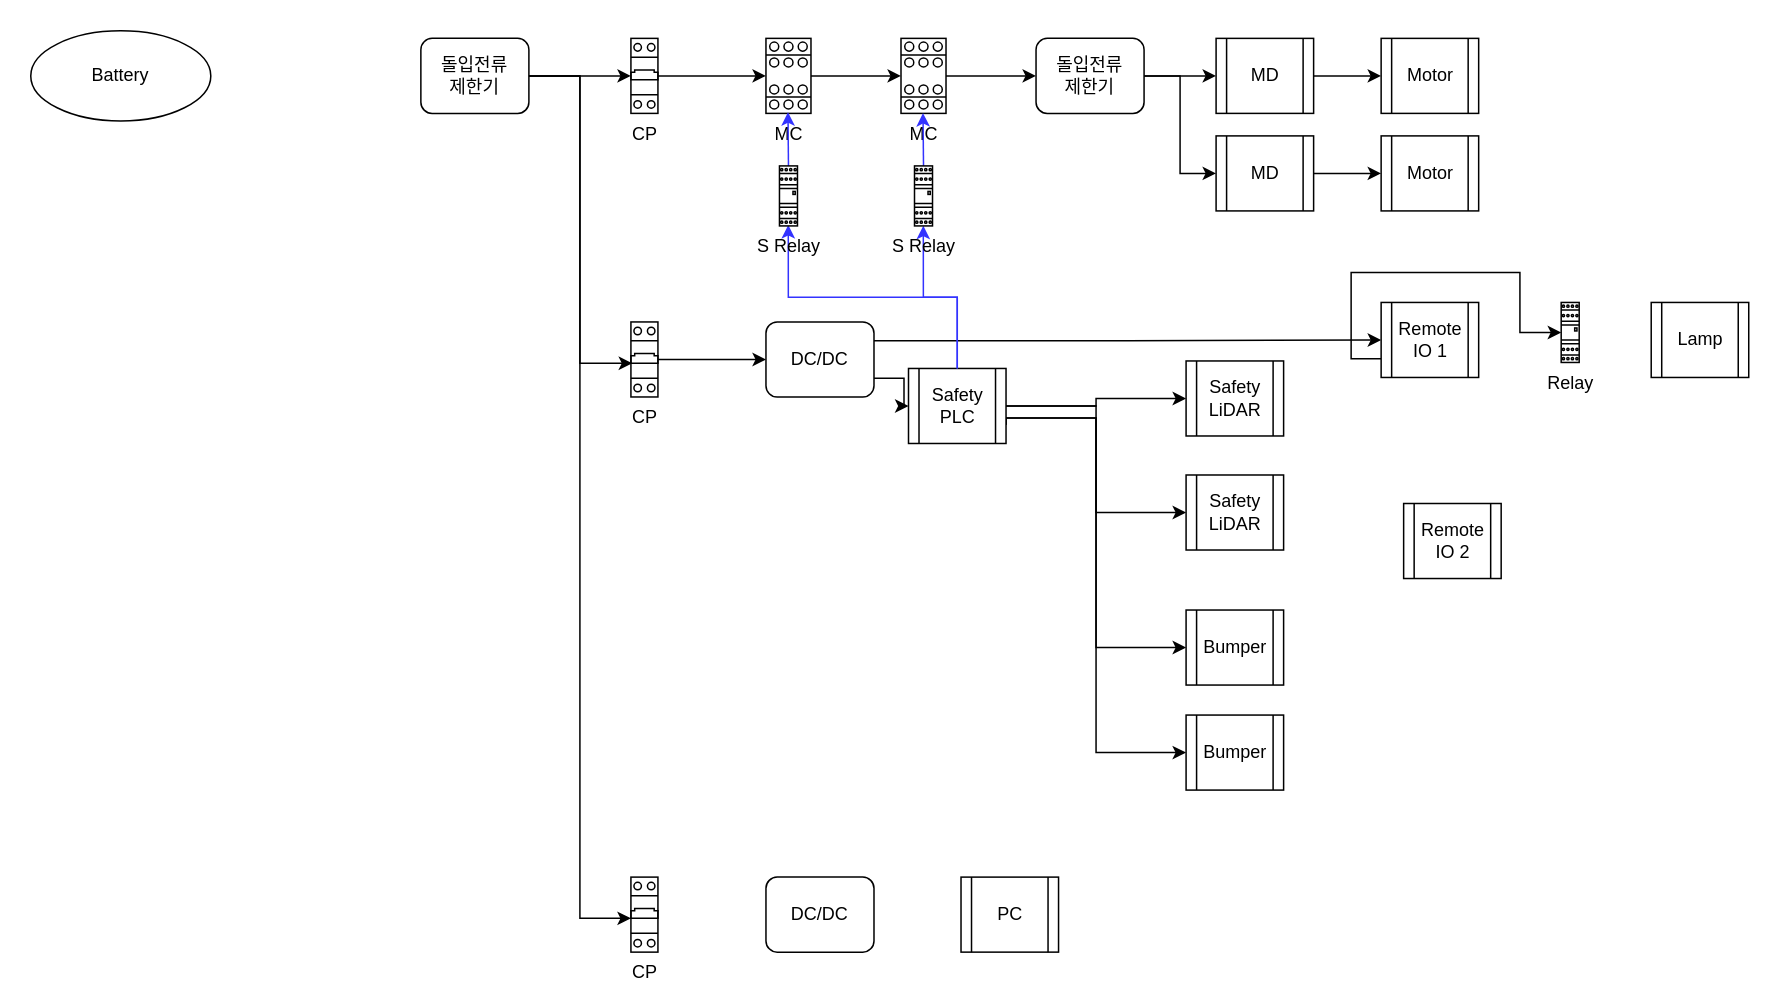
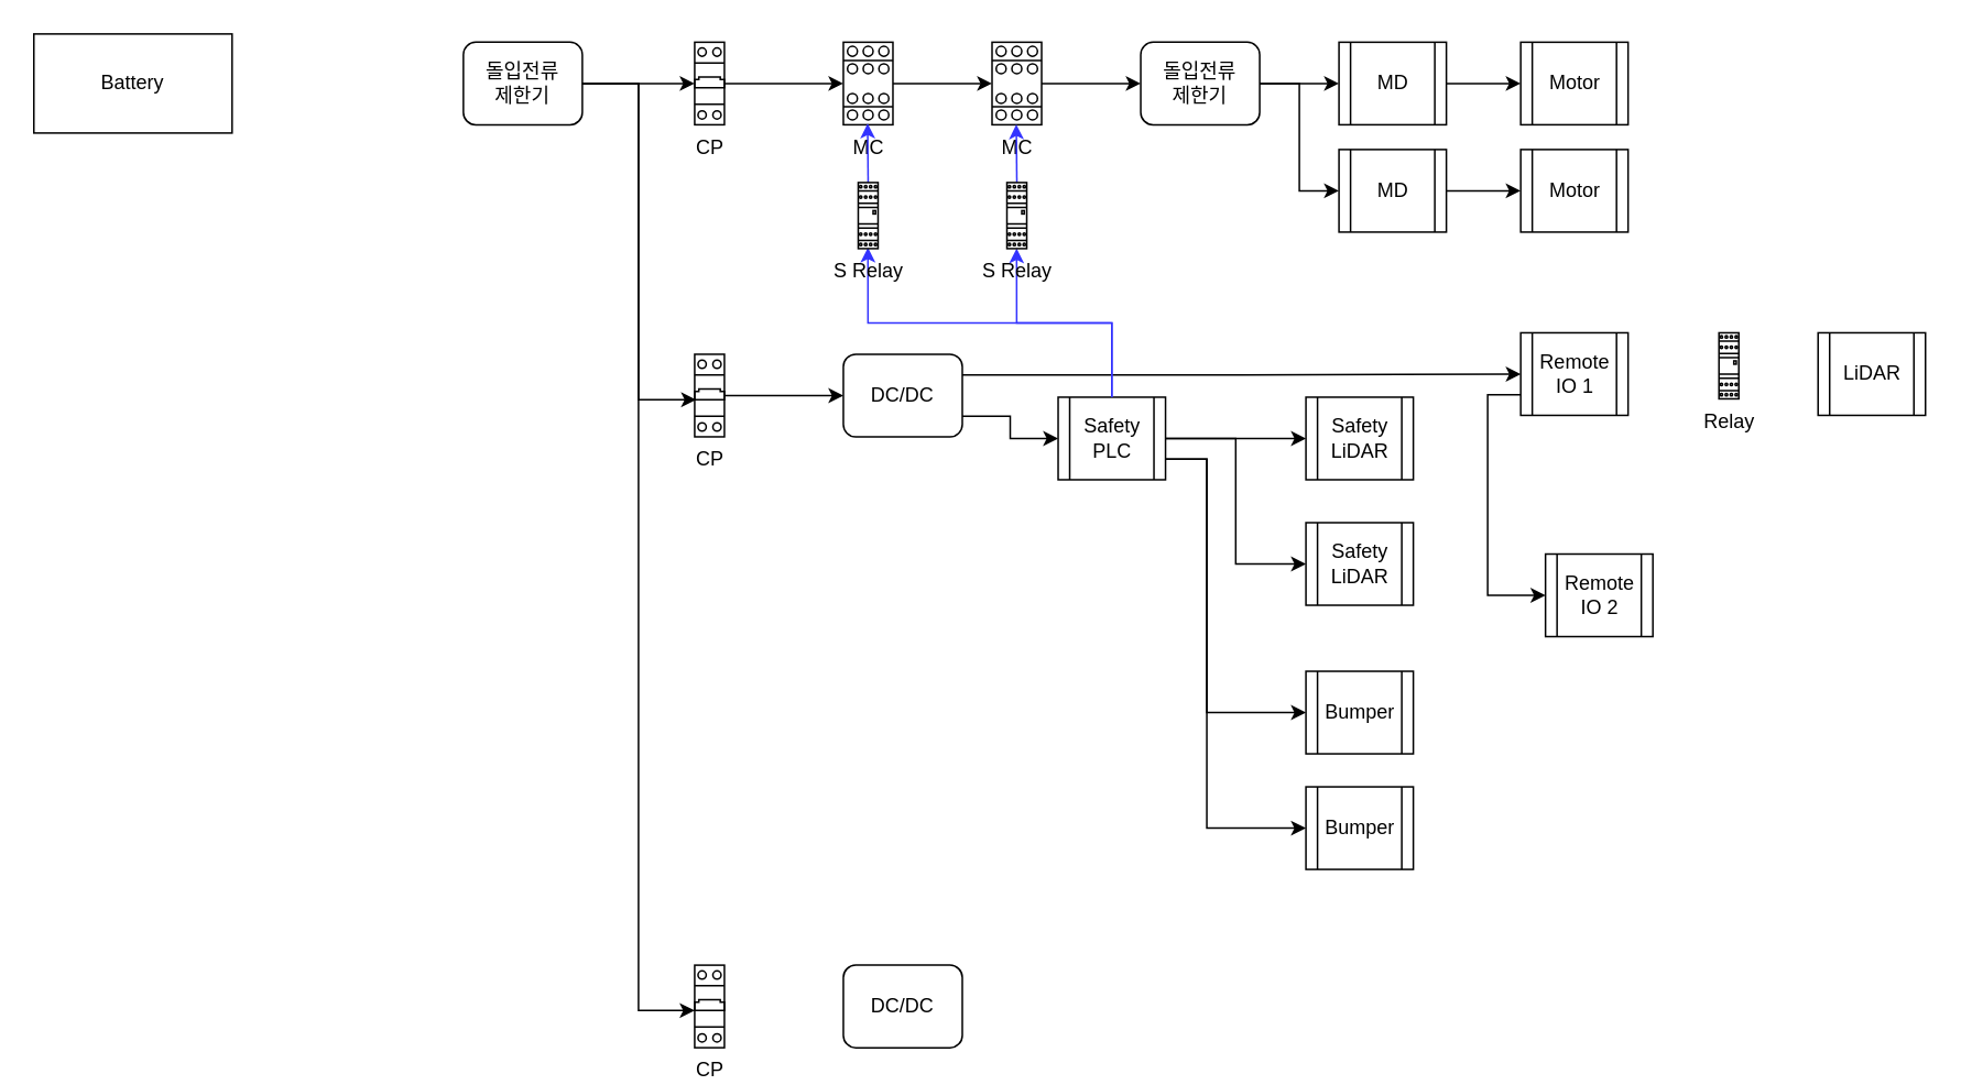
  <mxCell id="0" />
  <mxCell id="1" parent="0" />
- <mxCell id="2" value="Battery" style="ellipse;whiteSpace=wrap;html=1;" vertex="1" parent="1"><mxGeometry x="20" y="20" width="120" height="60" as="geometry" /></mxCell>
+ <mxCell id="2" value="Battery" style="rounded=0;whiteSpace=wrap;html=1;" vertex="1" parent="1"><mxGeometry x="20" y="20" width="120" height="60" as="geometry" /></mxCell>
  <mxCell id="3" value="" style="edgeStyle=orthogonalEdgeStyle;rounded=0;orthogonalLoop=1;jettySize=auto;html=1;" edge="1" parent="1" source="4" target="6"><mxGeometry relative="1" as="geometry" /></mxCell>
  <mxCell id="4" value="돌입전류&lt;div&gt;제한기&lt;/div&gt;" style="rounded=1;whiteSpace=wrap;html=1;" vertex="1" parent="1"><mxGeometry x="280" y="25" width="72" height="50" as="geometry" /></mxCell>
  <mxCell id="5" value="" style="edgeStyle=orthogonalEdgeStyle;rounded=0;orthogonalLoop=1;jettySize=auto;html=1;" edge="1" parent="1" source="6" target="17"><mxGeometry relative="1" as="geometry" /></mxCell>
  <mxCell id="6" value="CP" style="verticalLabelPosition=bottom;dashed=0;shadow=0;html=1;align=center;verticalAlign=top;shape=mxgraph.cabinets.cb_2p;" vertex="1" parent="1"><mxGeometry x="420" y="25" width="18" height="50" as="geometry" /></mxCell>
  <mxCell id="7" value="" style="edgeStyle=orthogonalEdgeStyle;rounded=0;orthogonalLoop=1;jettySize=auto;html=1;exitX=1;exitY=0.75;exitDx=0;exitDy=0;" edge="1" parent="1" source="9" target="33"><mxGeometry relative="1" as="geometry" /></mxCell>
  <mxCell id="8" style="edgeStyle=orthogonalEdgeStyle;rounded=0;orthogonalLoop=1;jettySize=auto;html=1;exitX=1;exitY=0.25;exitDx=0;exitDy=0;entryX=0;entryY=0.5;entryDx=0;entryDy=0;" edge="1" parent="1" source="9" target="41"><mxGeometry relative="1" as="geometry" /></mxCell>
  <mxCell id="9" value="DC/DC" style="rounded=1;whiteSpace=wrap;html=1;" vertex="1" parent="1"><mxGeometry x="510" y="214" width="72" height="50" as="geometry" /></mxCell>
  <mxCell id="10" value="" style="edgeStyle=orthogonalEdgeStyle;rounded=0;orthogonalLoop=1;jettySize=auto;html=1;" edge="1" parent="1" source="11" target="9"><mxGeometry relative="1" as="geometry" /></mxCell>
  <mxCell id="11" value="CP" style="verticalLabelPosition=bottom;dashed=0;shadow=0;html=1;align=center;verticalAlign=top;shape=mxgraph.cabinets.cb_2p;" vertex="1" parent="1"><mxGeometry x="420" y="214" width="18" height="50" as="geometry" /></mxCell>
  <mxCell id="12" value="DC/DC" style="rounded=1;whiteSpace=wrap;html=1;" vertex="1" parent="1"><mxGeometry x="510" y="584" width="72" height="50" as="geometry" /></mxCell>
  <mxCell id="13" value="CP" style="verticalLabelPosition=bottom;dashed=0;shadow=0;html=1;align=center;verticalAlign=top;shape=mxgraph.cabinets.cb_2p;" vertex="1" parent="1"><mxGeometry x="420" y="584" width="18" height="50" as="geometry" /></mxCell>
  <mxCell id="14" style="edgeStyle=orthogonalEdgeStyle;rounded=0;orthogonalLoop=1;jettySize=auto;html=1;exitX=1;exitY=0.5;exitDx=0;exitDy=0;entryX=0.046;entryY=0.55;entryDx=0;entryDy=0;entryPerimeter=0;" edge="1" parent="1" source="4" target="11"><mxGeometry relative="1" as="geometry" /></mxCell>
  <mxCell id="15" style="edgeStyle=orthogonalEdgeStyle;rounded=0;orthogonalLoop=1;jettySize=auto;html=1;exitX=1;exitY=0.5;exitDx=0;exitDy=0;entryX=0;entryY=0.55;entryDx=0;entryDy=0;entryPerimeter=0;" edge="1" parent="1" source="4" target="13"><mxGeometry relative="1" as="geometry" /></mxCell>
  <mxCell id="16" value="" style="edgeStyle=orthogonalEdgeStyle;rounded=0;orthogonalLoop=1;jettySize=auto;html=1;" edge="1" parent="1" source="17" target="19"><mxGeometry relative="1" as="geometry" /></mxCell>
  <mxCell id="17" value="MC" style="verticalLabelPosition=bottom;dashed=0;shadow=0;html=1;align=center;verticalAlign=top;shape=mxgraph.cabinets.contactor_32_125a;" vertex="1" parent="1"><mxGeometry x="510" y="25" width="30" height="50" as="geometry" /></mxCell>
  <mxCell id="18" value="" style="edgeStyle=orthogonalEdgeStyle;rounded=0;orthogonalLoop=1;jettySize=auto;html=1;" edge="1" parent="1" source="19" target="22"><mxGeometry relative="1" as="geometry" /></mxCell>
  <mxCell id="19" value="MC" style="verticalLabelPosition=bottom;dashed=0;shadow=0;html=1;align=center;verticalAlign=top;shape=mxgraph.cabinets.contactor_32_125a;" vertex="1" parent="1"><mxGeometry x="600" y="25" width="30" height="50" as="geometry" /></mxCell>
  <mxCell id="20" value="" style="edgeStyle=orthogonalEdgeStyle;rounded=0;orthogonalLoop=1;jettySize=auto;html=1;" edge="1" parent="1" source="22" target="24"><mxGeometry relative="1" as="geometry" /></mxCell>
  <mxCell id="21" style="edgeStyle=orthogonalEdgeStyle;rounded=0;orthogonalLoop=1;jettySize=auto;html=1;exitX=1;exitY=0.5;exitDx=0;exitDy=0;entryX=0;entryY=0.5;entryDx=0;entryDy=0;" edge="1" parent="1" source="22" target="27"><mxGeometry relative="1" as="geometry" /></mxCell>
  <mxCell id="22" value="돌입전류&lt;div&gt;제한기&lt;/div&gt;" style="rounded=1;whiteSpace=wrap;html=1;" vertex="1" parent="1"><mxGeometry x="690" y="25" width="72" height="50" as="geometry" /></mxCell>
  <mxCell id="23" value="" style="edgeStyle=orthogonalEdgeStyle;rounded=0;orthogonalLoop=1;jettySize=auto;html=1;" edge="1" parent="1" source="24" target="25"><mxGeometry relative="1" as="geometry" /></mxCell>
  <mxCell id="24" value="MD" style="shape=process;whiteSpace=wrap;html=1;backgroundOutline=1;" vertex="1" parent="1"><mxGeometry x="810" y="25" width="65" height="50" as="geometry" /></mxCell>
  <mxCell id="25" value="Motor" style="shape=process;whiteSpace=wrap;html=1;backgroundOutline=1;" vertex="1" parent="1"><mxGeometry x="920" y="25" width="65" height="50" as="geometry" /></mxCell>
  <mxCell id="26" value="" style="edgeStyle=orthogonalEdgeStyle;rounded=0;orthogonalLoop=1;jettySize=auto;html=1;" edge="1" parent="1" source="27" target="28"><mxGeometry relative="1" as="geometry" /></mxCell>
  <mxCell id="27" value="MD" style="shape=process;whiteSpace=wrap;html=1;backgroundOutline=1;" vertex="1" parent="1"><mxGeometry x="810" y="90" width="65" height="50" as="geometry" /></mxCell>
  <mxCell id="28" value="Motor" style="shape=process;whiteSpace=wrap;html=1;backgroundOutline=1;" vertex="1" parent="1"><mxGeometry x="920" y="90" width="65" height="50" as="geometry" /></mxCell>
  <mxCell id="29" value="" style="edgeStyle=orthogonalEdgeStyle;rounded=0;orthogonalLoop=1;jettySize=auto;html=1;" edge="1" parent="1" source="33" target="34"><mxGeometry relative="1" as="geometry" /></mxCell>
  <mxCell id="30" style="edgeStyle=orthogonalEdgeStyle;rounded=0;orthogonalLoop=1;jettySize=auto;html=1;exitX=1;exitY=0.5;exitDx=0;exitDy=0;entryX=0;entryY=0.5;entryDx=0;entryDy=0;" edge="1" parent="1" source="33" target="35"><mxGeometry relative="1" as="geometry" /></mxCell>
  <mxCell id="31" style="edgeStyle=orthogonalEdgeStyle;rounded=0;orthogonalLoop=1;jettySize=auto;html=1;exitX=1;exitY=0.75;exitDx=0;exitDy=0;entryX=0;entryY=0.5;entryDx=0;entryDy=0;" edge="1" parent="1" source="33" target="38"><mxGeometry relative="1" as="geometry"><Array as="points"><mxPoint x="730" y="278" /><mxPoint x="730" y="431" /></Array></mxGeometry></mxCell>
  <mxCell id="32" style="edgeStyle=orthogonalEdgeStyle;rounded=0;orthogonalLoop=1;jettySize=auto;html=1;exitX=1;exitY=0.75;exitDx=0;exitDy=0;entryX=0;entryY=0.5;entryDx=0;entryDy=0;" edge="1" parent="1" source="33" target="39"><mxGeometry relative="1" as="geometry"><Array as="points"><mxPoint x="730" y="278" /><mxPoint x="730" y="501" /></Array></mxGeometry></mxCell>
- <mxCell id="33" value="Safety&lt;br&gt;PLC" style="shape=process;whiteSpace=wrap;html=1;backgroundOutline=1;" vertex="1" parent="1"><mxGeometry x="605" y="245" width="65" height="50" as="geometry" /></mxCell>
+ <mxCell id="33" value="Safety&lt;br&gt;PLC" style="shape=process;whiteSpace=wrap;html=1;backgroundOutline=1;" vertex="1" parent="1"><mxGeometry x="640" y="240" width="65" height="50" as="geometry" /></mxCell>
  <mxCell id="34" value="Safety&lt;br&gt;LiDAR" style="shape=process;whiteSpace=wrap;html=1;backgroundOutline=1;" vertex="1" parent="1"><mxGeometry x="790" y="240" width="65" height="50" as="geometry" /></mxCell>
  <mxCell id="35" value="Safety&lt;br&gt;LiDAR" style="shape=process;whiteSpace=wrap;html=1;backgroundOutline=1;" vertex="1" parent="1"><mxGeometry x="790" y="316" width="65" height="50" as="geometry" /></mxCell>
  <mxCell id="36" style="edgeStyle=orthogonalEdgeStyle;rounded=0;orthogonalLoop=1;jettySize=auto;html=1;exitX=0.5;exitY=0;exitDx=0;exitDy=0;entryX=0.489;entryY=0.996;entryDx=0;entryDy=0;entryPerimeter=0;strokeColor=#3333FF;" edge="1" parent="1" source="45" target="19"><mxGeometry relative="1" as="geometry" /></mxCell>
  <mxCell id="37" style="edgeStyle=orthogonalEdgeStyle;rounded=0;orthogonalLoop=1;jettySize=auto;html=1;exitX=0.5;exitY=0;exitDx=0;exitDy=0;entryX=0.489;entryY=0.984;entryDx=0;entryDy=0;entryPerimeter=0;strokeColor=#3333FF;" edge="1" parent="1" source="47" target="17"><mxGeometry relative="1" as="geometry" /></mxCell>
  <mxCell id="38" value="Bumper" style="shape=process;whiteSpace=wrap;html=1;backgroundOutline=1;" vertex="1" parent="1"><mxGeometry x="790" y="406" width="65" height="50" as="geometry" /></mxCell>
  <mxCell id="39" value="Bumper" style="shape=process;whiteSpace=wrap;html=1;backgroundOutline=1;" vertex="1" parent="1"><mxGeometry x="790" y="476" width="65" height="50" as="geometry" /></mxCell>
- <mxCell id="40" style="edgeStyle=orthogonalEdgeStyle;rounded=0;orthogonalLoop=1;jettySize=auto;html=1;exitX=0;exitY=0.75;exitDx=0;exitDy=0;" edge="1" parent="1" source="41" target="49"><mxGeometry relative="1" as="geometry" /></mxCell>
+ <mxCell id="40" style="edgeStyle=orthogonalEdgeStyle;rounded=0;orthogonalLoop=1;jettySize=auto;html=1;exitX=0;exitY=0.75;exitDx=0;exitDy=0;entryX=0;entryY=0.5;entryDx=0;entryDy=0;" edge="1" parent="1" source="41" target="42"><mxGeometry relative="1" as="geometry" /></mxCell>
  <mxCell id="41" value="Remote&lt;div&gt;IO 1&lt;/div&gt;" style="shape=process;whiteSpace=wrap;html=1;backgroundOutline=1;" vertex="1" parent="1"><mxGeometry x="920" y="201" width="65" height="50" as="geometry" /></mxCell>
  <mxCell id="42" value="Remote&lt;div&gt;IO 2&lt;/div&gt;" style="shape=process;whiteSpace=wrap;html=1;backgroundOutline=1;" vertex="1" parent="1"><mxGeometry x="935" y="335" width="65" height="50" as="geometry" /></mxCell>
- <mxCell id="43" value="PC" style="shape=process;whiteSpace=wrap;html=1;backgroundOutline=1;" vertex="1" parent="1"><mxGeometry x="640" y="584" width="65" height="50" as="geometry" /></mxCell>
  <mxCell id="44" value="" style="edgeStyle=orthogonalEdgeStyle;rounded=0;orthogonalLoop=1;jettySize=auto;html=1;exitX=0.5;exitY=0;exitDx=0;exitDy=0;entryX=0.489;entryY=0.996;entryDx=0;entryDy=0;entryPerimeter=0;strokeColor=#3333FF;" edge="1" parent="1" source="33" target="45"><mxGeometry relative="1" as="geometry"><mxPoint x="673" y="240" as="sourcePoint" /><mxPoint x="615" y="75" as="targetPoint" /></mxGeometry></mxCell>
  <mxCell id="45" value="S Relay" style="verticalLabelPosition=bottom;dashed=0;shadow=0;html=1;align=center;verticalAlign=top;shape=mxgraph.cabinets.plugin_relay_2;" vertex="1" parent="1"><mxGeometry x="609" y="110" width="12" height="40" as="geometry" /></mxCell>
  <mxCell id="46" value="" style="edgeStyle=orthogonalEdgeStyle;rounded=0;orthogonalLoop=1;jettySize=auto;html=1;exitX=0.5;exitY=0;exitDx=0;exitDy=0;entryX=0.489;entryY=0.984;entryDx=0;entryDy=0;entryPerimeter=0;strokeColor=#3333FF;" edge="1" parent="1" source="33" target="47"><mxGeometry relative="1" as="geometry"><mxPoint x="673" y="240" as="sourcePoint" /><mxPoint x="525" y="74" as="targetPoint" /></mxGeometry></mxCell>
  <mxCell id="47" value="S Relay" style="verticalLabelPosition=bottom;dashed=0;shadow=0;html=1;align=center;verticalAlign=top;shape=mxgraph.cabinets.plugin_relay_2;" vertex="1" parent="1"><mxGeometry x="519" y="110" width="12" height="40" as="geometry" /></mxCell>
- <mxCell id="48" value="Lamp" style="shape=process;whiteSpace=wrap;html=1;backgroundOutline=1;" vertex="1" parent="1"><mxGeometry x="1100" y="201" width="65" height="50" as="geometry" /></mxCell>
+ <mxCell id="48" value="LiDAR" style="shape=process;whiteSpace=wrap;html=1;backgroundOutline=1;" vertex="1" parent="1"><mxGeometry x="1100" y="201" width="65" height="50" as="geometry" /></mxCell>
  <mxCell id="49" value="Relay" style="verticalLabelPosition=bottom;dashed=0;shadow=0;html=1;align=center;verticalAlign=top;shape=mxgraph.cabinets.plugin_relay_2;" vertex="1" parent="1"><mxGeometry x="1040" y="201" width="12" height="40" as="geometry" /></mxCell>
